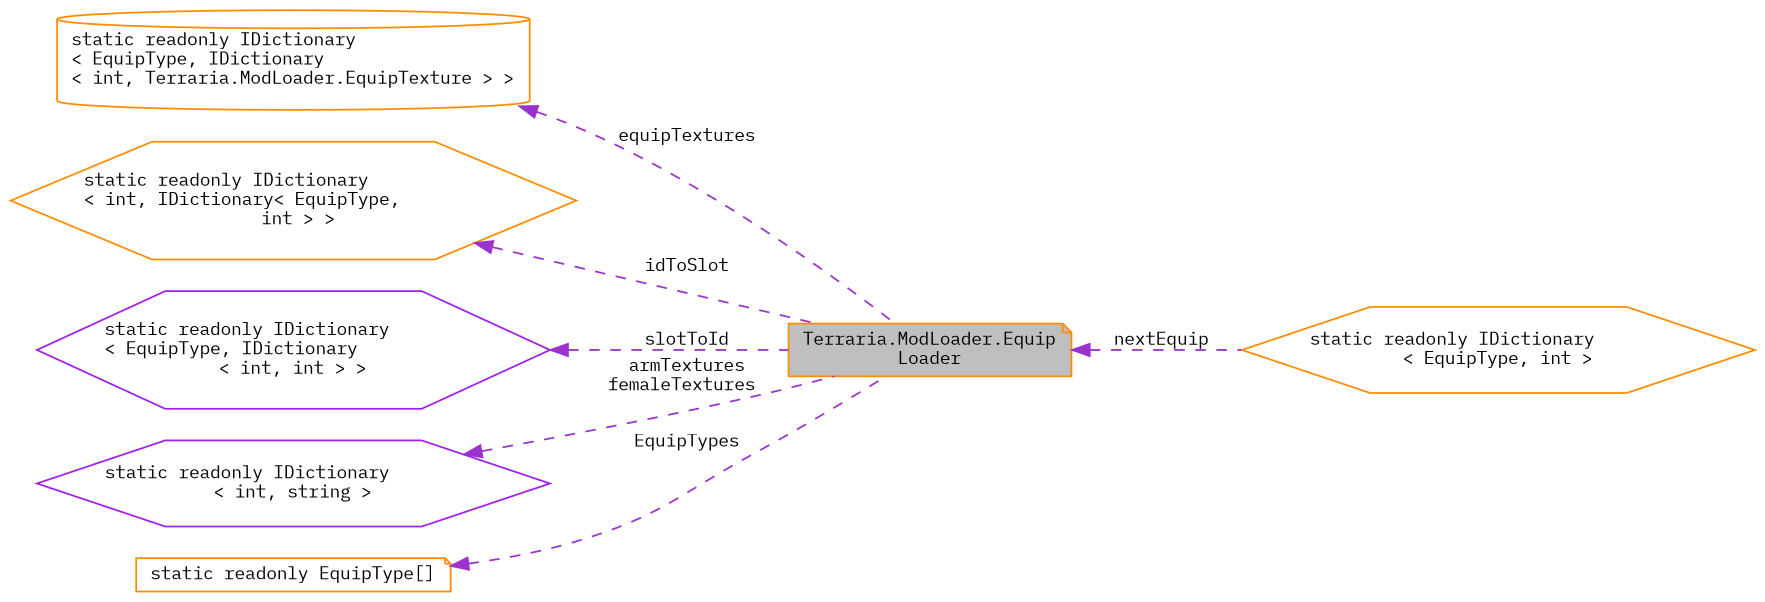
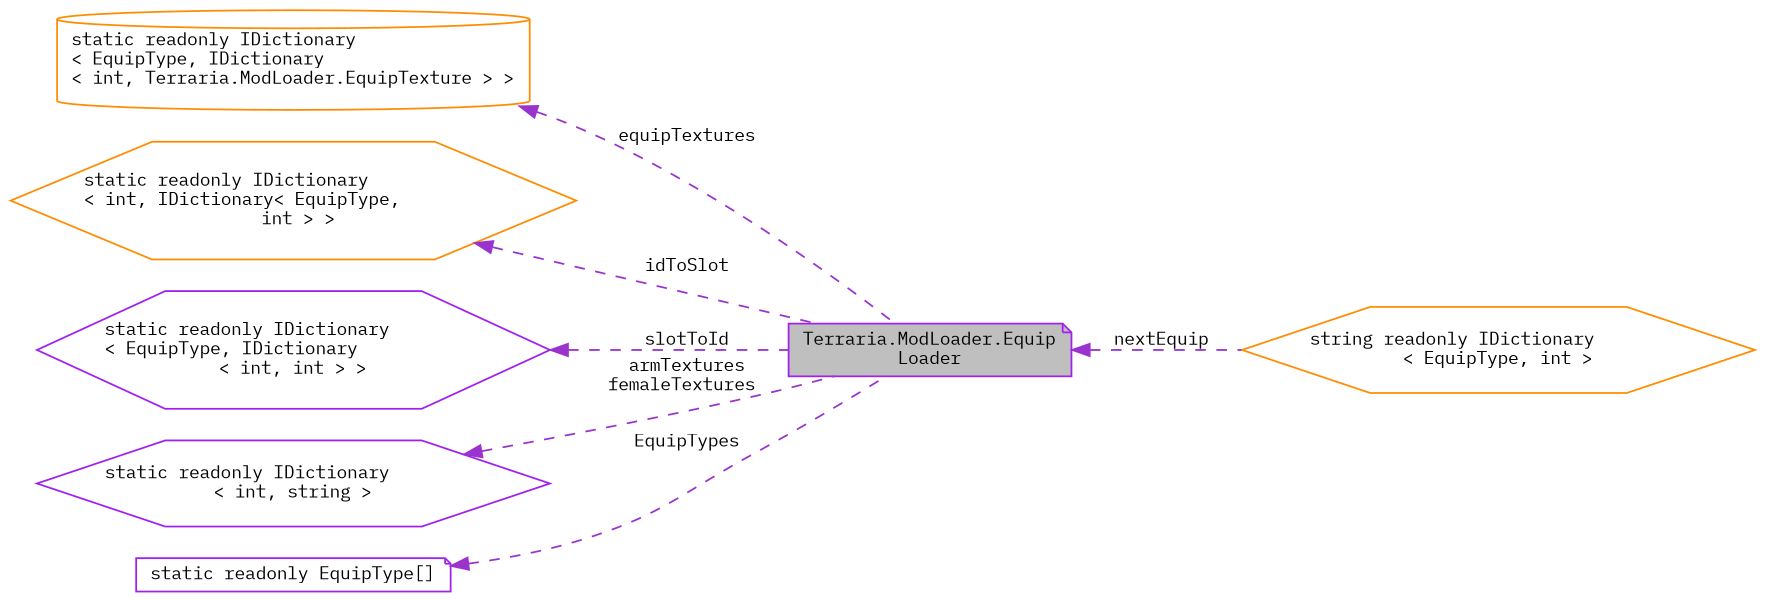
  digraph {
    fontname="IBM Plex Mono"
    rankdir=LR
    node [color=darkorange fillcolor=white fontname="IBM Plex Mono" fontsize=10 shape=hexagon style=filled]
    edge [color=darkorchid3 dir=back fontname="IBM Plex Mono" fontsize=10 labelfontname=Helvetica labelfontsize=10 style=dashed]
-   n1 [fillcolor=grey75 fontcolor=black height=0.2 label="Terraria.ModLoader.Equip\lLoader" shape=note width=0.4]
-   n2 [height=0.2 label="static readonly IDictionary\l\< EquipType, int \>" width=0.4]
+   n1 [color=purple fillcolor=grey75 fontcolor=black height=0.2 label="Terraria.ModLoader.Equip\lLoader" shape=note width=0.4]
+   n2 [height=0.2 label="string readonly IDictionary\l\< EquipType, int \>" width=0.4]
    n3 [height=0.2 label="static readonly IDictionary\l\< EquipType, IDictionary\l\< int, Terraria.ModLoader.EquipTexture \> \>" shape=cylinder width=0.4]
    n4 [height=0.2 label="static readonly IDictionary\l\< int, IDictionary\< EquipType,\l int \> \>" width=0.4]
    n5 [color=purple height=0.2 label="static readonly IDictionary\l\< EquipType, IDictionary\l\< int, int \> \>" width=0.4]
    n6 [color=purple height=0.2 label="static readonly IDictionary\l\< int, string \>" width=0.4]
-   n7 [height=0.2 label="static readonly EquipType[]" shape=note width=0.4]
+   n7 [color=purple height=0.2 label="static readonly EquipType[]" shape=note width=0.4]
    n1 -> n2 [label=" nextEquip"]
    n3 -> n1 [label=" equipTextures"]
    n4 -> n1 [label=" idToSlot"]
    n5 -> n1 [label=" slotToId"]
    n6 -> n1 [label=" armTextures\nfemaleTextures"]
    n7 -> n1 [label=" EquipTypes"]
  }
